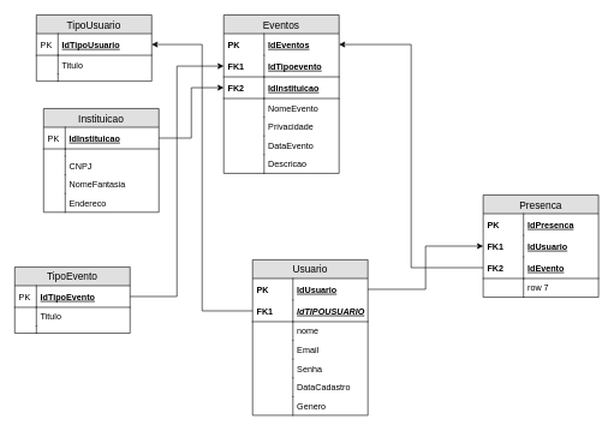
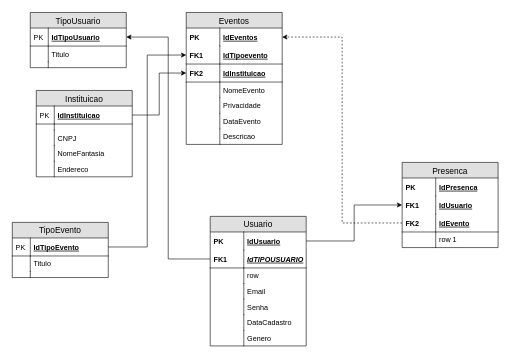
  <mxCell id="0" />
  <mxCell id="1" parent="0" />
  <mxCell id="2" value="TipoUsuario" style="swimlane;fontStyle=0;childLayout=stackLayout;horizontal=1;startSize=26;fillColor=#e0e0e0;horizontalStack=0;resizeParent=1;resizeParentMax=0;resizeLast=0;collapsible=1;marginBottom=0;swimlaneFillColor=#ffffff;align=center;fontSize=14;" vertex="1" parent="1"><mxGeometry x="50" y="20" width="160" height="92" as="geometry" /></mxCell>
  <mxCell id="3" value="IdTipoUsuario" style="shape=partialRectangle;top=0;left=0;right=0;bottom=1;align=left;verticalAlign=middle;fillColor=none;spacingLeft=34;spacingRight=4;overflow=hidden;rotatable=0;points=[[0,0.5],[1,0.5]];portConstraint=eastwest;dropTarget=0;fontStyle=5;fontSize=12;" vertex="1" parent="2"><mxGeometry y="26" width="160" height="30" as="geometry" /></mxCell>
  <mxCell id="4" value="PK" style="shape=partialRectangle;top=0;left=0;bottom=0;fillColor=none;align=left;verticalAlign=middle;spacingLeft=4;spacingRight=4;overflow=hidden;rotatable=0;points=[];portConstraint=eastwest;part=1;fontSize=12;" vertex="1" connectable="0" parent="3"><mxGeometry width="30" height="30" as="geometry" /></mxCell>
  <mxCell id="5" value="Titulo" style="shape=partialRectangle;top=0;left=0;right=0;bottom=0;align=left;verticalAlign=top;fillColor=none;spacingLeft=34;spacingRight=4;overflow=hidden;rotatable=0;points=[[0,0.5],[1,0.5]];portConstraint=eastwest;dropTarget=0;fontSize=12;" vertex="1" parent="2"><mxGeometry y="56" width="160" height="26" as="geometry" /></mxCell>
  <mxCell id="6" value="" style="shape=partialRectangle;top=0;left=0;bottom=0;fillColor=none;align=left;verticalAlign=top;spacingLeft=4;spacingRight=4;overflow=hidden;rotatable=0;points=[];portConstraint=eastwest;part=1;fontSize=12;" vertex="1" connectable="0" parent="5"><mxGeometry width="30" height="26" as="geometry" /></mxCell>
  <mxCell id="7" value="" style="shape=partialRectangle;top=0;left=0;right=0;bottom=0;align=left;verticalAlign=top;fillColor=none;spacingLeft=34;spacingRight=4;overflow=hidden;rotatable=0;points=[[0,0.5],[1,0.5]];portConstraint=eastwest;dropTarget=0;fontSize=12;" vertex="1" parent="2"><mxGeometry y="82" width="160" height="10" as="geometry" /></mxCell>
  <mxCell id="8" value="" style="shape=partialRectangle;top=0;left=0;bottom=0;fillColor=none;align=left;verticalAlign=top;spacingLeft=4;spacingRight=4;overflow=hidden;rotatable=0;points=[];portConstraint=eastwest;part=1;fontSize=12;" vertex="1" connectable="0" parent="7"><mxGeometry width="30" height="10" as="geometry" /></mxCell>
  <mxCell id="9" value="TipoEvento" style="swimlane;fontStyle=0;childLayout=stackLayout;horizontal=1;startSize=26;fillColor=#e0e0e0;horizontalStack=0;resizeParent=1;resizeParentMax=0;resizeLast=0;collapsible=1;marginBottom=0;swimlaneFillColor=#ffffff;align=center;fontSize=14;" vertex="1" parent="1"><mxGeometry x="20" y="370" width="160" height="92" as="geometry" /></mxCell>
  <mxCell id="10" value="IdTipoEvento" style="shape=partialRectangle;top=0;left=0;right=0;bottom=1;align=left;verticalAlign=middle;fillColor=none;spacingLeft=34;spacingRight=4;overflow=hidden;rotatable=0;points=[[0,0.5],[1,0.5]];portConstraint=eastwest;dropTarget=0;fontStyle=5;fontSize=12;" vertex="1" parent="9"><mxGeometry y="26" width="160" height="30" as="geometry" /></mxCell>
  <mxCell id="11" value="PK" style="shape=partialRectangle;top=0;left=0;bottom=0;fillColor=none;align=left;verticalAlign=middle;spacingLeft=4;spacingRight=4;overflow=hidden;rotatable=0;points=[];portConstraint=eastwest;part=1;fontSize=12;" vertex="1" connectable="0" parent="10"><mxGeometry width="30" height="30" as="geometry" /></mxCell>
  <mxCell id="12" value="Titulo" style="shape=partialRectangle;top=0;left=0;right=0;bottom=0;align=left;verticalAlign=top;fillColor=none;spacingLeft=34;spacingRight=4;overflow=hidden;rotatable=0;points=[[0,0.5],[1,0.5]];portConstraint=eastwest;dropTarget=0;fontSize=12;" vertex="1" parent="9"><mxGeometry y="56" width="160" height="26" as="geometry" /></mxCell>
  <mxCell id="13" value="" style="shape=partialRectangle;top=0;left=0;bottom=0;fillColor=none;align=left;verticalAlign=top;spacingLeft=4;spacingRight=4;overflow=hidden;rotatable=0;points=[];portConstraint=eastwest;part=1;fontSize=12;" vertex="1" connectable="0" parent="12"><mxGeometry width="30" height="26" as="geometry" /></mxCell>
  <mxCell id="14" value="" style="shape=partialRectangle;top=0;left=0;right=0;bottom=0;align=left;verticalAlign=top;fillColor=none;spacingLeft=34;spacingRight=4;overflow=hidden;rotatable=0;points=[[0,0.5],[1,0.5]];portConstraint=eastwest;dropTarget=0;fontSize=12;" vertex="1" parent="9"><mxGeometry y="82" width="160" height="10" as="geometry" /></mxCell>
  <mxCell id="15" value="" style="shape=partialRectangle;top=0;left=0;bottom=0;fillColor=none;align=left;verticalAlign=top;spacingLeft=4;spacingRight=4;overflow=hidden;rotatable=0;points=[];portConstraint=eastwest;part=1;fontSize=12;" vertex="1" connectable="0" parent="14"><mxGeometry width="30" height="10" as="geometry" /></mxCell>
  <mxCell id="16" value="Instituicao" style="swimlane;fontStyle=0;childLayout=stackLayout;horizontal=1;startSize=26;fillColor=#e0e0e0;horizontalStack=0;resizeParent=1;resizeParentMax=0;resizeLast=0;collapsible=1;marginBottom=0;swimlaneFillColor=#ffffff;align=center;fontSize=14;" vertex="1" parent="1"><mxGeometry x="60" y="150" width="160" height="144" as="geometry" /></mxCell>
  <mxCell id="17" value="IdInstituicao" style="shape=partialRectangle;top=0;left=0;right=0;bottom=1;align=left;verticalAlign=middle;fillColor=none;spacingLeft=34;spacingRight=4;overflow=hidden;rotatable=0;points=[[0,0.5],[1,0.5]];portConstraint=eastwest;dropTarget=0;fontStyle=5;fontSize=12;" vertex="1" parent="16"><mxGeometry y="26" width="160" height="30" as="geometry" /></mxCell>
  <mxCell id="18" value="PK" style="shape=partialRectangle;top=0;left=0;bottom=0;fillColor=none;align=left;verticalAlign=middle;spacingLeft=4;spacingRight=4;overflow=hidden;rotatable=0;points=[];portConstraint=eastwest;part=1;fontSize=12;" vertex="1" connectable="0" parent="17"><mxGeometry width="30" height="30" as="geometry" /></mxCell>
  <mxCell id="19" value="" style="shape=partialRectangle;top=0;left=0;right=0;bottom=0;align=left;verticalAlign=top;fillColor=none;spacingLeft=34;spacingRight=4;overflow=hidden;rotatable=0;points=[[0,0.5],[1,0.5]];portConstraint=eastwest;dropTarget=0;fontSize=12;" vertex="1" parent="16"><mxGeometry y="56" width="160" height="10" as="geometry" /></mxCell>
  <mxCell id="20" value="" style="shape=partialRectangle;top=0;left=0;bottom=0;fillColor=none;align=left;verticalAlign=top;spacingLeft=4;spacingRight=4;overflow=hidden;rotatable=0;points=[];portConstraint=eastwest;part=1;fontSize=12;" vertex="1" connectable="0" parent="19"><mxGeometry width="30" height="10" as="geometry" /></mxCell>
  <mxCell id="21" value="CNPJ" style="shape=partialRectangle;top=0;left=0;right=0;bottom=0;align=left;verticalAlign=top;fillColor=none;spacingLeft=34;spacingRight=4;overflow=hidden;rotatable=0;points=[[0,0.5],[1,0.5]];portConstraint=eastwest;dropTarget=0;fontSize=12;" vertex="1" parent="16"><mxGeometry y="66" width="160" height="26" as="geometry" /></mxCell>
  <mxCell id="22" value="" style="shape=partialRectangle;top=0;left=0;bottom=0;fillColor=none;align=left;verticalAlign=top;spacingLeft=4;spacingRight=4;overflow=hidden;rotatable=0;points=[];portConstraint=eastwest;part=1;fontSize=12;" vertex="1" connectable="0" parent="21"><mxGeometry width="30" height="26" as="geometry" /></mxCell>
  <mxCell id="23" value="NomeFantasia" style="shape=partialRectangle;top=0;left=0;right=0;bottom=0;align=left;verticalAlign=top;fillColor=none;spacingLeft=34;spacingRight=4;overflow=hidden;rotatable=0;points=[[0,0.5],[1,0.5]];portConstraint=eastwest;dropTarget=0;fontSize=12;" vertex="1" parent="16"><mxGeometry y="92" width="160" height="26" as="geometry" /></mxCell>
  <mxCell id="24" value="" style="shape=partialRectangle;top=0;left=0;bottom=0;fillColor=none;align=left;verticalAlign=top;spacingLeft=4;spacingRight=4;overflow=hidden;rotatable=0;points=[];portConstraint=eastwest;part=1;fontSize=12;" vertex="1" connectable="0" parent="23"><mxGeometry width="30" height="26" as="geometry" /></mxCell>
  <mxCell id="25" value="Endereco" style="shape=partialRectangle;top=0;left=0;right=0;bottom=0;align=left;verticalAlign=top;fillColor=none;spacingLeft=34;spacingRight=4;overflow=hidden;rotatable=0;points=[[0,0.5],[1,0.5]];portConstraint=eastwest;dropTarget=0;fontSize=12;" vertex="1" parent="16"><mxGeometry y="118" width="160" height="26" as="geometry" /></mxCell>
  <mxCell id="26" value="" style="shape=partialRectangle;top=0;left=0;bottom=0;fillColor=none;align=left;verticalAlign=top;spacingLeft=4;spacingRight=4;overflow=hidden;rotatable=0;points=[];portConstraint=eastwest;part=1;fontSize=12;" vertex="1" connectable="0" parent="25"><mxGeometry width="30" height="26" as="geometry" /></mxCell>
  <mxCell id="27" value="Eventos" style="swimlane;fontStyle=0;childLayout=stackLayout;horizontal=1;startSize=26;fillColor=#e0e0e0;horizontalStack=0;resizeParent=1;resizeParentMax=0;resizeLast=0;collapsible=1;marginBottom=0;swimlaneFillColor=#ffffff;align=center;fontSize=14;" vertex="1" parent="1"><mxGeometry x="310" y="20" width="160" height="220" as="geometry" /></mxCell>
  <mxCell id="28" value="IdEventos" style="shape=partialRectangle;top=0;left=0;right=0;bottom=0;align=left;verticalAlign=middle;fillColor=none;spacingLeft=60;spacingRight=4;overflow=hidden;rotatable=0;points=[[0,0.5],[1,0.5]];portConstraint=eastwest;dropTarget=0;fontStyle=5;fontSize=12;" vertex="1" parent="27"><mxGeometry y="26" width="160" height="30" as="geometry" /></mxCell>
  <mxCell id="29" value="PK" style="shape=partialRectangle;fontStyle=1;top=0;left=0;bottom=0;fillColor=none;align=left;verticalAlign=middle;spacingLeft=4;spacingRight=4;overflow=hidden;rotatable=0;points=[];portConstraint=eastwest;part=1;fontSize=12;" vertex="1" connectable="0" parent="28"><mxGeometry width="56" height="30" as="geometry" /></mxCell>
  <mxCell id="30" value="IdTipoevento" style="shape=partialRectangle;top=0;left=0;right=0;bottom=1;align=left;verticalAlign=middle;fillColor=none;spacingLeft=60;spacingRight=4;overflow=hidden;rotatable=0;points=[[0,0.5],[1,0.5]];portConstraint=eastwest;dropTarget=0;fontStyle=5;fontSize=12;" vertex="1" parent="27"><mxGeometry y="56" width="160" height="30" as="geometry" /></mxCell>
  <mxCell id="31" value="FK1" style="shape=partialRectangle;fontStyle=1;top=0;left=0;bottom=0;fillColor=none;align=left;verticalAlign=middle;spacingLeft=4;spacingRight=4;overflow=hidden;rotatable=0;points=[];portConstraint=eastwest;part=1;fontSize=12;" vertex="1" connectable="0" parent="30"><mxGeometry width="56" height="30" as="geometry" /></mxCell>
  <mxCell id="32" value="IdInstituicao" style="shape=partialRectangle;top=0;left=0;right=0;bottom=1;align=left;verticalAlign=middle;fillColor=none;spacingLeft=60;spacingRight=4;overflow=hidden;rotatable=0;points=[[0,0.5],[1,0.5]];portConstraint=eastwest;dropTarget=0;fontStyle=5;fontSize=12;" vertex="1" parent="27"><mxGeometry y="86" width="160" height="30" as="geometry" /></mxCell>
  <mxCell id="33" value="FK2" style="shape=partialRectangle;fontStyle=1;top=0;left=0;bottom=0;fillColor=none;align=left;verticalAlign=middle;spacingLeft=4;spacingRight=4;overflow=hidden;rotatable=0;points=[];portConstraint=eastwest;part=1;fontSize=12;" vertex="1" connectable="0" parent="32"><mxGeometry width="56" height="30" as="geometry" /></mxCell>
  <mxCell id="34" value="NomeEvento" style="shape=partialRectangle;top=0;left=0;right=0;bottom=0;align=left;verticalAlign=top;fillColor=none;spacingLeft=60;spacingRight=4;overflow=hidden;rotatable=0;points=[[0,0.5],[1,0.5]];portConstraint=eastwest;dropTarget=0;fontSize=12;" vertex="1" parent="27"><mxGeometry y="116" width="160" height="26" as="geometry" /></mxCell>
  <mxCell id="35" value="" style="shape=partialRectangle;top=0;left=0;bottom=0;fillColor=none;align=left;verticalAlign=top;spacingLeft=4;spacingRight=4;overflow=hidden;rotatable=0;points=[];portConstraint=eastwest;part=1;fontSize=12;" vertex="1" connectable="0" parent="34"><mxGeometry width="56" height="26" as="geometry" /></mxCell>
  <mxCell id="36" value="Privacidade" style="shape=partialRectangle;top=0;left=0;right=0;bottom=0;align=left;verticalAlign=top;fillColor=none;spacingLeft=60;spacingRight=4;overflow=hidden;rotatable=0;points=[[0,0.5],[1,0.5]];portConstraint=eastwest;dropTarget=0;fontSize=12;" vertex="1" parent="27"><mxGeometry y="142" width="160" height="26" as="geometry" /></mxCell>
  <mxCell id="37" value="" style="shape=partialRectangle;top=0;left=0;bottom=0;fillColor=none;align=left;verticalAlign=top;spacingLeft=4;spacingRight=4;overflow=hidden;rotatable=0;points=[];portConstraint=eastwest;part=1;fontSize=12;" vertex="1" connectable="0" parent="36"><mxGeometry width="56" height="26" as="geometry" /></mxCell>
  <mxCell id="38" value="DataEvento" style="shape=partialRectangle;top=0;left=0;right=0;bottom=0;align=left;verticalAlign=top;fillColor=none;spacingLeft=60;spacingRight=4;overflow=hidden;rotatable=0;points=[[0,0.5],[1,0.5]];portConstraint=eastwest;dropTarget=0;fontSize=12;" vertex="1" parent="27"><mxGeometry y="168" width="160" height="26" as="geometry" /></mxCell>
  <mxCell id="39" value="" style="shape=partialRectangle;top=0;left=0;bottom=0;fillColor=none;align=left;verticalAlign=top;spacingLeft=4;spacingRight=4;overflow=hidden;rotatable=0;points=[];portConstraint=eastwest;part=1;fontSize=12;" vertex="1" connectable="0" parent="38"><mxGeometry width="56" height="26" as="geometry" /></mxCell>
  <mxCell id="40" value="Descricao" style="shape=partialRectangle;top=0;left=0;right=0;bottom=0;align=left;verticalAlign=top;fillColor=none;spacingLeft=60;spacingRight=4;overflow=hidden;rotatable=0;points=[[0,0.5],[1,0.5]];portConstraint=eastwest;dropTarget=0;fontSize=12;" vertex="1" parent="27"><mxGeometry y="194" width="160" height="26" as="geometry" /></mxCell>
  <mxCell id="41" value="" style="shape=partialRectangle;top=0;left=0;bottom=0;fillColor=none;align=left;verticalAlign=top;spacingLeft=4;spacingRight=4;overflow=hidden;rotatable=0;points=[];portConstraint=eastwest;part=1;fontSize=12;" vertex="1" connectable="0" parent="40"><mxGeometry width="56" height="26" as="geometry" /></mxCell>
  <mxCell id="42" value="Usuario" style="swimlane;fontStyle=0;childLayout=stackLayout;horizontal=1;startSize=26;fillColor=#e0e0e0;horizontalStack=0;resizeParent=1;resizeParentMax=0;resizeLast=0;collapsible=1;marginBottom=0;swimlaneFillColor=#ffffff;align=center;fontSize=14;" vertex="1" parent="1"><mxGeometry x="350" y="360" width="160" height="216" as="geometry" /></mxCell>
  <mxCell id="43" value="IdUsuario" style="shape=partialRectangle;top=0;left=0;right=0;bottom=0;align=left;verticalAlign=middle;fillColor=none;spacingLeft=60;spacingRight=4;overflow=hidden;rotatable=0;points=[[0,0.5],[1,0.5]];portConstraint=eastwest;dropTarget=0;fontStyle=5;fontSize=12;" vertex="1" parent="42"><mxGeometry y="26" width="160" height="30" as="geometry" /></mxCell>
  <mxCell id="44" value="PK" style="shape=partialRectangle;fontStyle=1;top=0;left=0;bottom=0;fillColor=none;align=left;verticalAlign=middle;spacingLeft=4;spacingRight=4;overflow=hidden;rotatable=0;points=[];portConstraint=eastwest;part=1;fontSize=12;" vertex="1" connectable="0" parent="43"><mxGeometry width="56" height="30" as="geometry" /></mxCell>
  <mxCell id="45" value="IdTIPOUSUARIO" style="shape=partialRectangle;top=0;left=0;right=0;bottom=1;align=left;verticalAlign=middle;fillColor=none;spacingLeft=60;spacingRight=4;overflow=hidden;rotatable=0;points=[[0,0.5],[1,0.5]];portConstraint=eastwest;dropTarget=0;fontStyle=7;fontSize=12;" vertex="1" parent="42"><mxGeometry y="56" width="160" height="30" as="geometry" /></mxCell>
  <mxCell id="46" value="FK1" style="shape=partialRectangle;fontStyle=1;top=0;left=0;bottom=0;fillColor=none;align=left;verticalAlign=middle;spacingLeft=4;spacingRight=4;overflow=hidden;rotatable=0;points=[];portConstraint=eastwest;part=1;fontSize=12;" vertex="1" connectable="0" parent="45"><mxGeometry width="56" height="30" as="geometry" /></mxCell>
- <mxCell id="47" value="nome" style="shape=partialRectangle;top=0;left=0;right=0;bottom=0;align=left;verticalAlign=top;fillColor=none;spacingLeft=60;spacingRight=4;overflow=hidden;rotatable=0;points=[[0,0.5],[1,0.5]];portConstraint=eastwest;dropTarget=0;fontSize=12;" vertex="1" parent="42"><mxGeometry y="86" width="160" height="26" as="geometry" /></mxCell>
+ <mxCell id="47" value="row" style="shape=partialRectangle;top=0;left=0;right=0;bottom=0;align=left;verticalAlign=top;fillColor=none;spacingLeft=60;spacingRight=4;overflow=hidden;rotatable=0;points=[[0,0.5],[1,0.5]];portConstraint=eastwest;dropTarget=0;fontSize=12;" vertex="1" parent="42"><mxGeometry y="86" width="160" height="26" as="geometry" /></mxCell>
  <mxCell id="48" value="" style="shape=partialRectangle;top=0;left=0;bottom=0;fillColor=none;align=left;verticalAlign=top;spacingLeft=4;spacingRight=4;overflow=hidden;rotatable=0;points=[];portConstraint=eastwest;part=1;fontSize=12;" vertex="1" connectable="0" parent="47"><mxGeometry width="56" height="26" as="geometry" /></mxCell>
  <mxCell id="49" value="Email" style="shape=partialRectangle;top=0;left=0;right=0;bottom=0;align=left;verticalAlign=top;fillColor=none;spacingLeft=60;spacingRight=4;overflow=hidden;rotatable=0;points=[[0,0.5],[1,0.5]];portConstraint=eastwest;dropTarget=0;fontSize=12;" vertex="1" parent="42"><mxGeometry y="112" width="160" height="26" as="geometry" /></mxCell>
  <mxCell id="50" value="" style="shape=partialRectangle;top=0;left=0;bottom=0;fillColor=none;align=left;verticalAlign=top;spacingLeft=4;spacingRight=4;overflow=hidden;rotatable=0;points=[];portConstraint=eastwest;part=1;fontSize=12;" vertex="1" connectable="0" parent="49"><mxGeometry width="56" height="26" as="geometry" /></mxCell>
  <mxCell id="51" value="Senha" style="shape=partialRectangle;top=0;left=0;right=0;bottom=0;align=left;verticalAlign=top;fillColor=none;spacingLeft=60;spacingRight=4;overflow=hidden;rotatable=0;points=[[0,0.5],[1,0.5]];portConstraint=eastwest;dropTarget=0;fontSize=12;" vertex="1" parent="42"><mxGeometry y="138" width="160" height="26" as="geometry" /></mxCell>
  <mxCell id="52" value="" style="shape=partialRectangle;top=0;left=0;bottom=0;fillColor=none;align=left;verticalAlign=top;spacingLeft=4;spacingRight=4;overflow=hidden;rotatable=0;points=[];portConstraint=eastwest;part=1;fontSize=12;" vertex="1" connectable="0" parent="51"><mxGeometry width="56" height="26" as="geometry" /></mxCell>
  <mxCell id="53" value="DataCadastro" style="shape=partialRectangle;top=0;left=0;right=0;bottom=0;align=left;verticalAlign=top;fillColor=none;spacingLeft=60;spacingRight=4;overflow=hidden;rotatable=0;points=[[0,0.5],[1,0.5]];portConstraint=eastwest;dropTarget=0;fontSize=12;" vertex="1" parent="42"><mxGeometry y="164" width="160" height="26" as="geometry" /></mxCell>
  <mxCell id="54" value="" style="shape=partialRectangle;top=0;left=0;bottom=0;fillColor=none;align=left;verticalAlign=top;spacingLeft=4;spacingRight=4;overflow=hidden;rotatable=0;points=[];portConstraint=eastwest;part=1;fontSize=12;" vertex="1" connectable="0" parent="53"><mxGeometry width="56" height="26" as="geometry" /></mxCell>
  <mxCell id="55" value="Genero" style="shape=partialRectangle;top=0;left=0;right=0;bottom=0;align=left;verticalAlign=top;fillColor=none;spacingLeft=60;spacingRight=4;overflow=hidden;rotatable=0;points=[[0,0.5],[1,0.5]];portConstraint=eastwest;dropTarget=0;fontSize=12;" vertex="1" parent="42"><mxGeometry y="190" width="160" height="26" as="geometry" /></mxCell>
  <mxCell id="56" value="" style="shape=partialRectangle;top=0;left=0;bottom=0;fillColor=none;align=left;verticalAlign=top;spacingLeft=4;spacingRight=4;overflow=hidden;rotatable=0;points=[];portConstraint=eastwest;part=1;fontSize=12;" vertex="1" connectable="0" parent="55"><mxGeometry width="56" height="26" as="geometry" /></mxCell>
  <mxCell id="57" value="Presenca" style="swimlane;fontStyle=0;childLayout=stackLayout;horizontal=1;startSize=26;fillColor=#e0e0e0;horizontalStack=0;resizeParent=1;resizeParentMax=0;resizeLast=0;collapsible=1;marginBottom=0;swimlaneFillColor=#ffffff;align=center;fontSize=14;" vertex="1" parent="1"><mxGeometry x="670" y="270" width="160" height="142" as="geometry" /></mxCell>
  <mxCell id="58" value="IdPresenca" style="shape=partialRectangle;top=0;left=0;right=0;bottom=0;align=left;verticalAlign=middle;fillColor=none;spacingLeft=60;spacingRight=4;overflow=hidden;rotatable=0;points=[[0,0.5],[1,0.5]];portConstraint=eastwest;dropTarget=0;fontStyle=5;fontSize=12;" vertex="1" parent="57"><mxGeometry y="26" width="160" height="30" as="geometry" /></mxCell>
  <mxCell id="59" value="PK" style="shape=partialRectangle;fontStyle=1;top=0;left=0;bottom=0;fillColor=none;align=left;verticalAlign=middle;spacingLeft=4;spacingRight=4;overflow=hidden;rotatable=0;points=[];portConstraint=eastwest;part=1;fontSize=12;" vertex="1" connectable="0" parent="58"><mxGeometry width="56" height="30" as="geometry" /></mxCell>
  <mxCell id="60" value="IdUsuario" style="shape=partialRectangle;top=0;left=0;right=0;bottom=0;align=left;verticalAlign=middle;fillColor=none;spacingLeft=60;spacingRight=4;overflow=hidden;rotatable=0;points=[[0,0.5],[1,0.5]];portConstraint=eastwest;dropTarget=0;fontStyle=5;fontSize=12;" vertex="1" parent="57"><mxGeometry y="56" width="160" height="30" as="geometry" /></mxCell>
  <mxCell id="61" value="FK1" style="shape=partialRectangle;fontStyle=1;top=0;left=0;bottom=0;fillColor=none;align=left;verticalAlign=middle;spacingLeft=4;spacingRight=4;overflow=hidden;rotatable=0;points=[];portConstraint=eastwest;part=1;fontSize=12;" vertex="1" connectable="0" parent="60"><mxGeometry width="56" height="30" as="geometry" /></mxCell>
  <mxCell id="62" value="IdEvento" style="shape=partialRectangle;top=0;left=0;right=0;bottom=1;align=left;verticalAlign=middle;fillColor=none;spacingLeft=60;spacingRight=4;overflow=hidden;rotatable=0;points=[[0,0.5],[1,0.5]];portConstraint=eastwest;dropTarget=0;fontStyle=5;fontSize=12;" vertex="1" parent="57"><mxGeometry y="86" width="160" height="30" as="geometry" /></mxCell>
  <mxCell id="63" value="FK2" style="shape=partialRectangle;fontStyle=1;top=0;left=0;bottom=0;fillColor=none;align=left;verticalAlign=middle;spacingLeft=4;spacingRight=4;overflow=hidden;rotatable=0;points=[];portConstraint=eastwest;part=1;fontSize=12;" vertex="1" connectable="0" parent="62"><mxGeometry width="56" height="30" as="geometry" /></mxCell>
- <mxCell id="64" value="row 7" style="shape=partialRectangle;top=0;left=0;right=0;bottom=0;align=left;verticalAlign=top;fillColor=none;spacingLeft=60;spacingRight=4;overflow=hidden;rotatable=0;points=[[0,0.5],[1,0.5]];portConstraint=eastwest;dropTarget=0;fontSize=12;" vertex="1" parent="57"><mxGeometry y="116" width="160" height="26" as="geometry" /></mxCell>
+ <mxCell id="64" value="row 1" style="shape=partialRectangle;top=0;left=0;right=0;bottom=0;align=left;verticalAlign=top;fillColor=none;spacingLeft=60;spacingRight=4;overflow=hidden;rotatable=0;points=[[0,0.5],[1,0.5]];portConstraint=eastwest;dropTarget=0;fontSize=12;" vertex="1" parent="57"><mxGeometry y="116" width="160" height="26" as="geometry" /></mxCell>
  <mxCell id="65" value="" style="shape=partialRectangle;top=0;left=0;bottom=0;fillColor=none;align=left;verticalAlign=top;spacingLeft=4;spacingRight=4;overflow=hidden;rotatable=0;points=[];portConstraint=eastwest;part=1;fontSize=12;" vertex="1" connectable="0" parent="64"><mxGeometry width="56" height="26" as="geometry" /></mxCell>
  <mxCell id="66" style="edgeStyle=orthogonalEdgeStyle;rounded=0;orthogonalLoop=1;jettySize=auto;html=1;entryX=1;entryY=0.5;entryDx=0;entryDy=0;" edge="1" parent="1" source="45" target="3"><mxGeometry relative="1" as="geometry" /></mxCell>
  <mxCell id="67" style="edgeStyle=orthogonalEdgeStyle;rounded=0;orthogonalLoop=1;jettySize=auto;html=1;entryX=0;entryY=0.5;entryDx=0;entryDy=0;" edge="1" parent="1" source="43" target="60"><mxGeometry relative="1" as="geometry" /></mxCell>
- <mxCell id="68" style="edgeStyle=orthogonalEdgeStyle;rounded=0;orthogonalLoop=1;jettySize=auto;html=1;" edge="1" parent="1" source="62" target="28"><mxGeometry relative="1" as="geometry" /></mxCell>
+ <mxCell id="68" style="edgeStyle=orthogonalEdgeStyle;rounded=0;orthogonalLoop=1;jettySize=auto;html=1;dashed=1;" edge="1" parent="1" source="62" target="28"><mxGeometry relative="1" as="geometry" /></mxCell>
  <mxCell id="69" style="edgeStyle=orthogonalEdgeStyle;rounded=0;orthogonalLoop=1;jettySize=auto;html=1;entryX=0;entryY=0.5;entryDx=0;entryDy=0;" edge="1" parent="1" source="10" target="30"><mxGeometry relative="1" as="geometry" /></mxCell>
  <mxCell id="70" style="edgeStyle=orthogonalEdgeStyle;rounded=0;orthogonalLoop=1;jettySize=auto;html=1;entryX=0;entryY=0.5;entryDx=0;entryDy=0;" edge="1" parent="1" source="17" target="32"><mxGeometry relative="1" as="geometry" /></mxCell>
